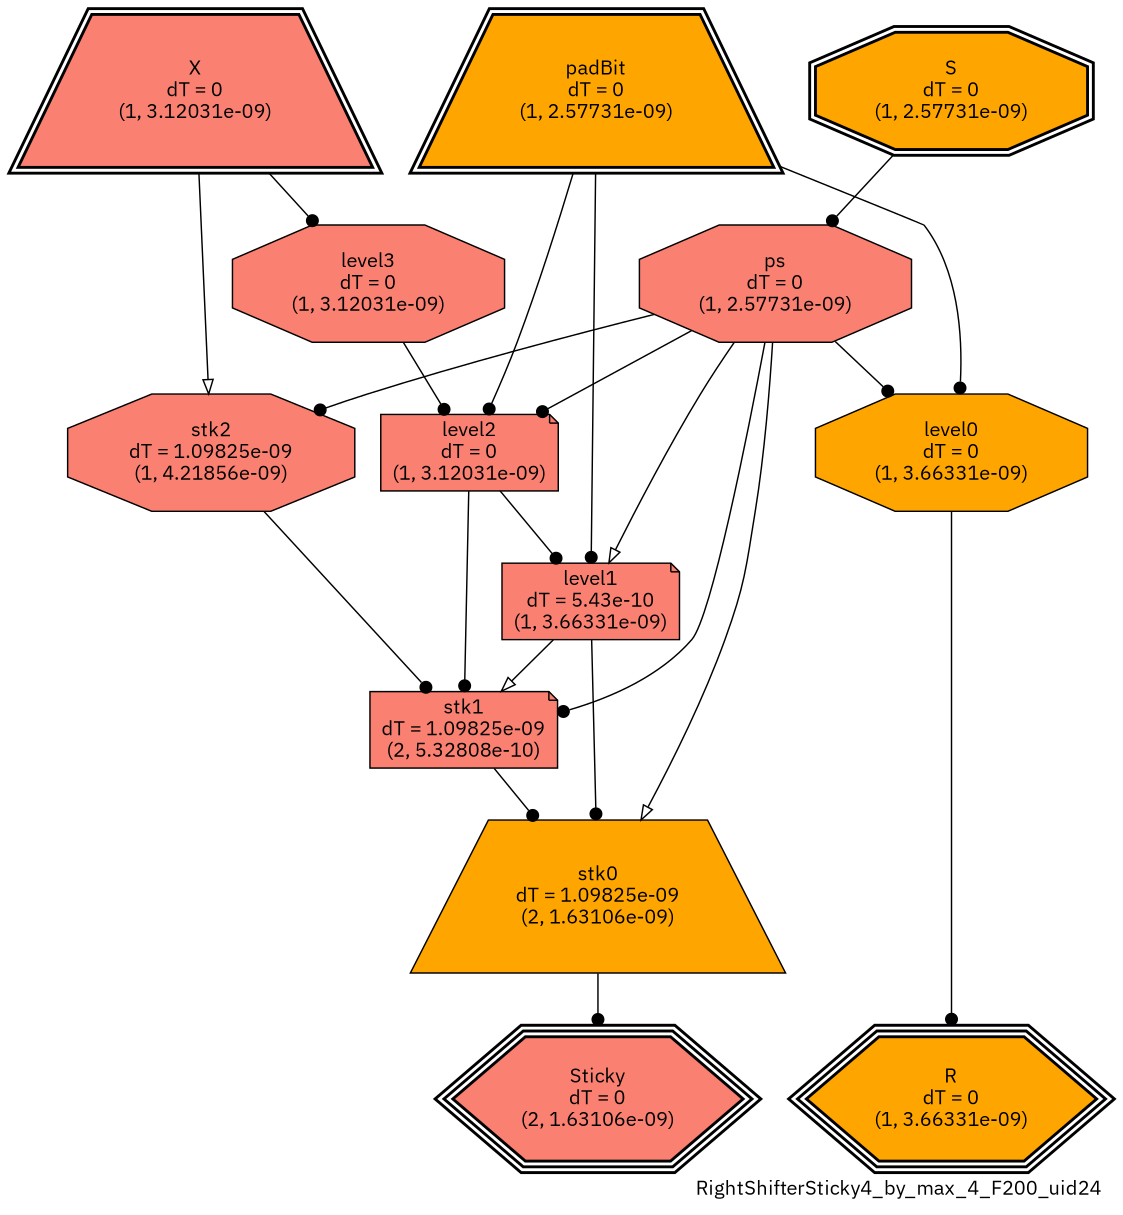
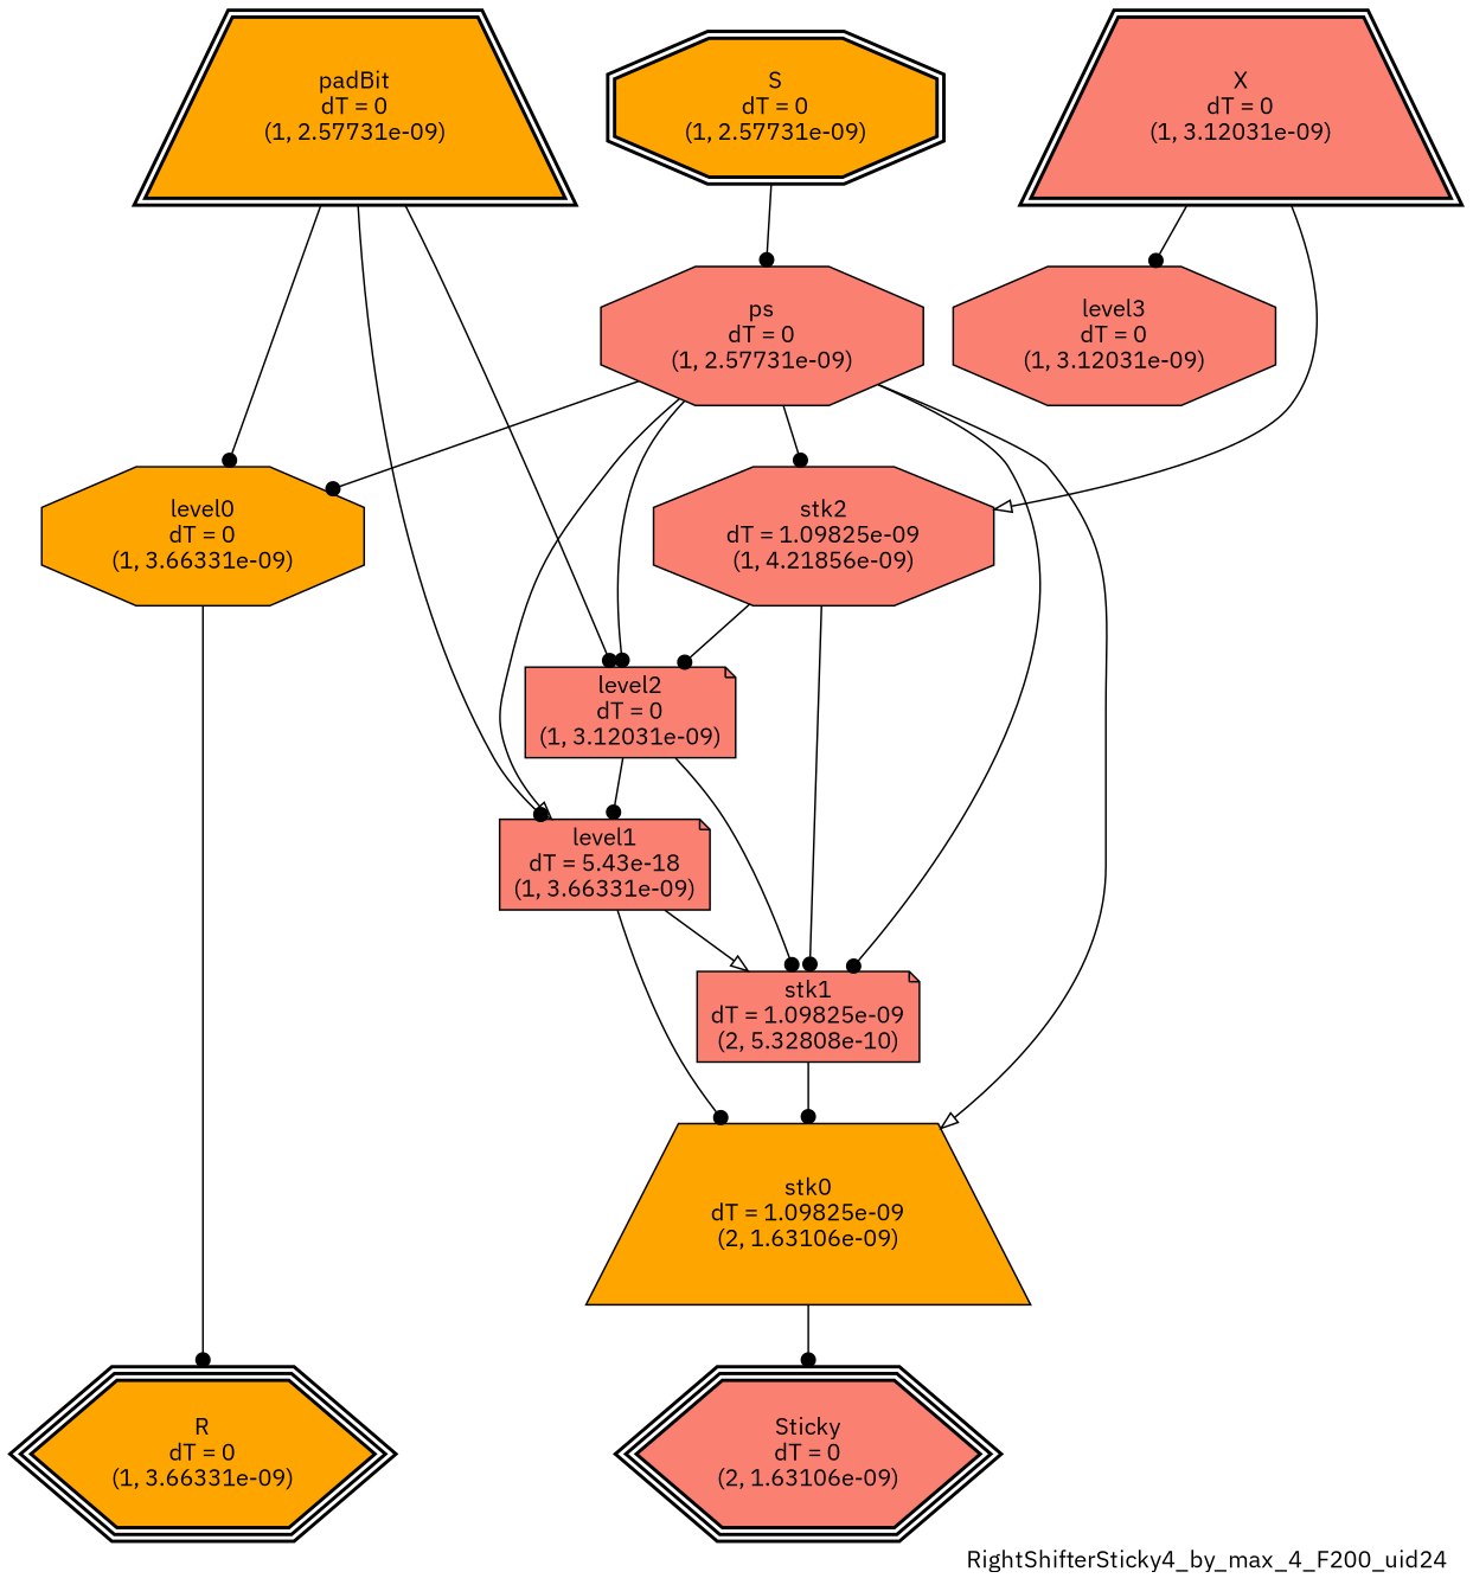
  digraph {
    fontname="IBM Plex Sans"
    label=RightShifterSticky4_by_max_4_F200_uid24
    labeljust=right
    labelloc=bottom
    nodesep=0.25
    ranksep=0.5
    node [color=black fillcolor=salmon fontname="IBM Plex Sans" peripheries=1 shape=octagon style=filled]
    edge [arrowhead=dot arrowsize=1.0 arrowtail=normal color=black dir=forward fontname="IBM Plex Sans"]
    n1 [label="X\ndT = 0\n(1, 3.12031e-09)" peripheries=2 shape=trapezium style="bold, filled,filled"]
    n2 [fillcolor=orange label="S\ndT = 0\n(1, 2.57731e-09)" peripheries=2 style="bold, filled,filled"]
    n3 [fillcolor=orange label="padBit\ndT = 0\n(1, 2.57731e-09)" peripheries=2 shape=trapezium style="bold, filled,filled"]
    n4 [fillcolor=orange label="R\ndT = 0\n(1, 3.66331e-09)" peripheries=3 shape=hexagon style="bold, filled,filled"]
    n5 [label="Sticky\ndT = 0\n(2, 1.63106e-09)" peripheries=3 shape=hexagon style="bold, filled,filled"]
    n6 [label="level3\ndT = 0\n(1, 3.12031e-09)"]
    n7 [label="stk2\ndT = 1.09825e-09\n(1, 4.21856e-09)"]
    n8 [label="ps\ndT = 0\n(1, 2.57731e-09)"]
    n9 [label="level2\ndT = 0\n(1, 3.12031e-09)" shape=note]
-   n10 [label="level1\ndT = 5.43e-10\n(1, 3.66331e-09)" shape=note]
+   n10 [label="level1\ndT = 5.43e-18\n(1, 3.66331e-09)" shape=note]
    n11 [fillcolor=orange label="level0\ndT = 0\n(1, 3.66331e-09)"]
    n12 [label="stk1\ndT = 1.09825e-09\n(2, 5.32808e-10)" shape=note]
    n13 [fillcolor=orange label="stk0\ndT = 1.09825e-09\n(2, 1.63106e-09)" shape=trapezium]
    subgraph sub_1 {
      rank=same
      n1
      n2
      n3
    }
    subgraph sub_2 {
      rank=same
      n4
      n5
    }
    n1 -> n6
    n1 -> n7 [arrowhead=onormal]
    n2 -> n8
    n3 -> n9
    n3 -> n10
    n3 -> n11
-   n6 -> n9
+   n7 -> n9
    n7 -> n12
    n8 -> n7
    n8 -> n9
    n8 -> n10 [arrowhead=onormal]
    n8 -> n11
    n8 -> n12
    n8 -> n13 [arrowhead=onormal]
    n9 -> n10
    n9 -> n12
    n10 -> n12 [arrowhead=onormal]
    n10 -> n13
    n11 -> n4
    n12 -> n13
    n13 -> n5
  }
